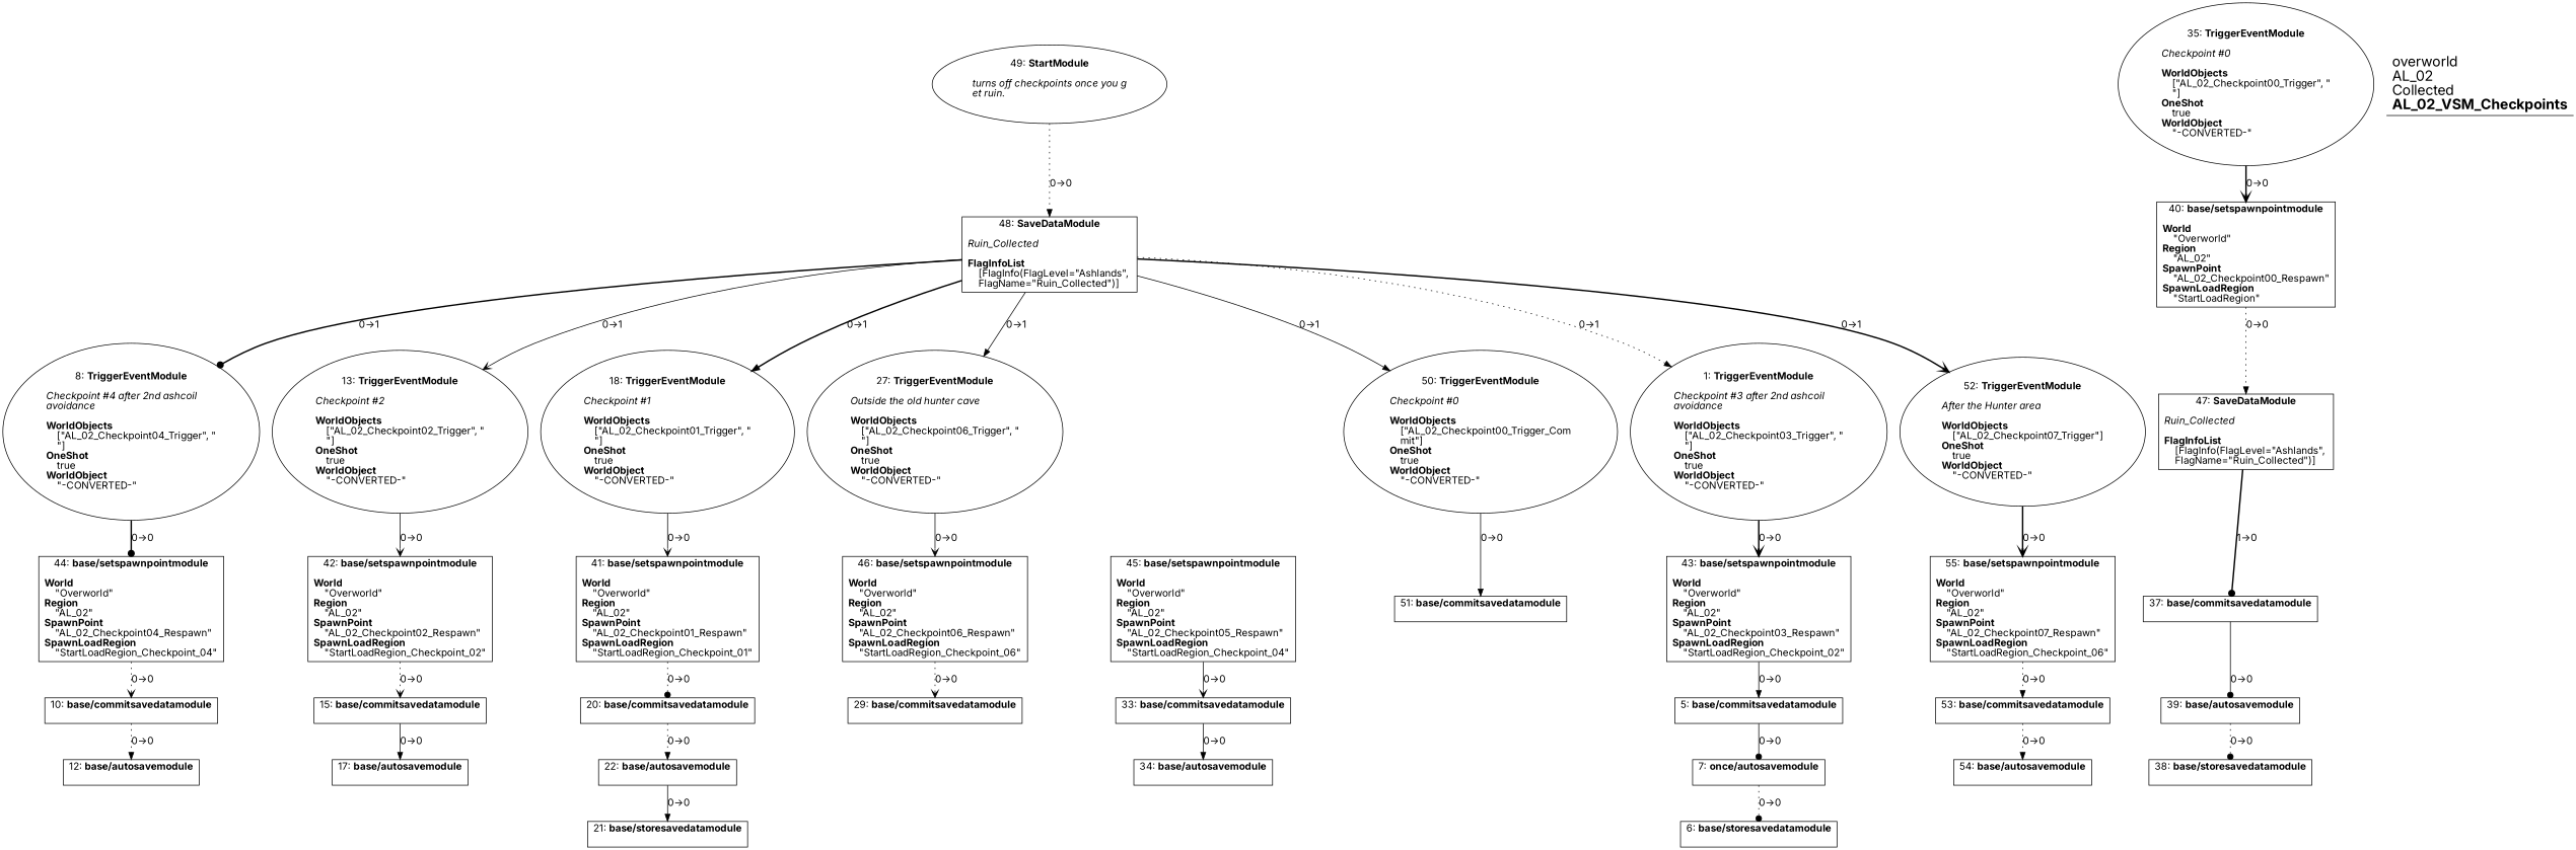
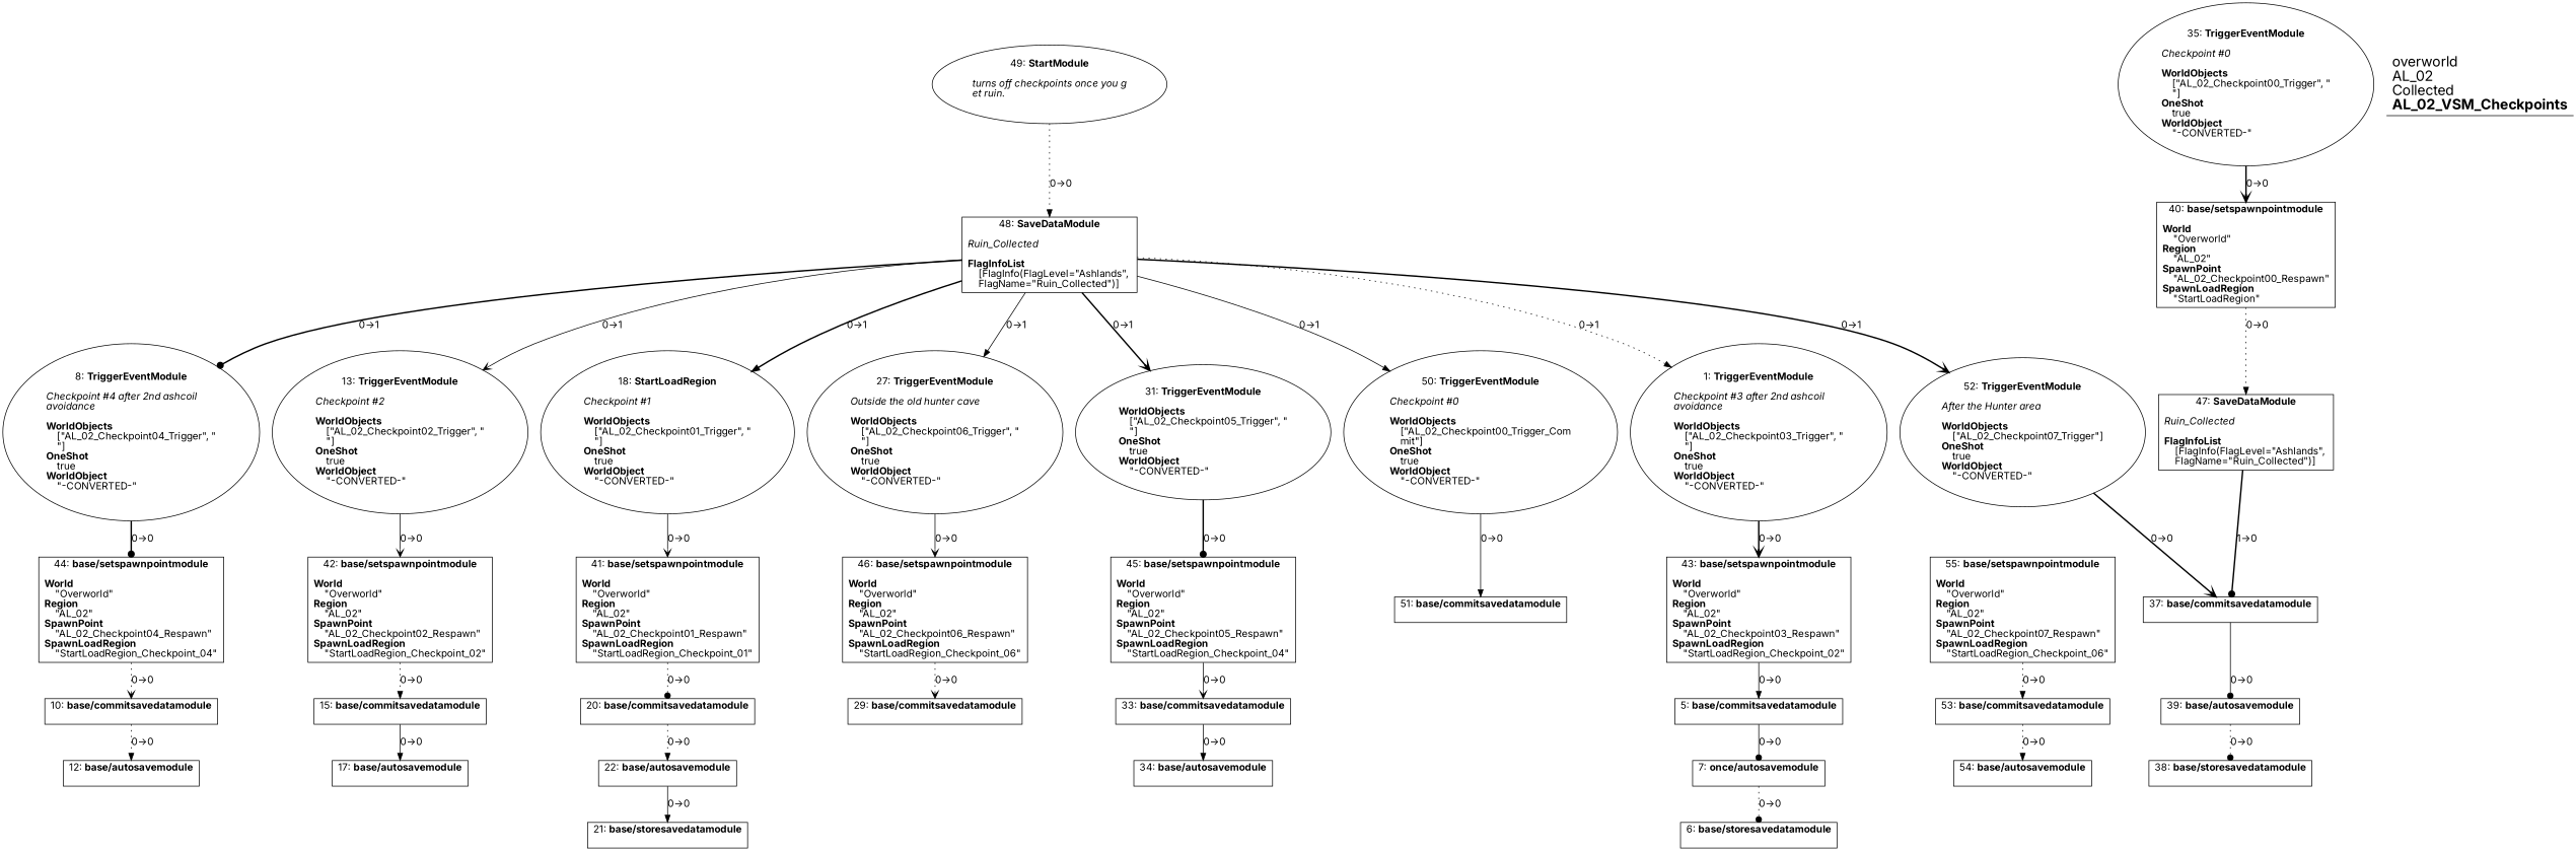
  digraph {
    fontname=Inter
    splines=spline
    node [fontname=Inter shape=box]
    edge [arrowhead=normal fontname=Inter style=solid]
    n1 [label=<1: <b>TriggerEventModule</b><br/><br/><i>Checkpoint #3 after 2nd ashcoil <br align="left"/>avoidance<br align="left"/></i><br align="left"/><b>WorldObjects</b><br align="left"/>    [&quot;AL_02_Checkpoint03_Trigger&quot;, &quot;<br align="left"/>    &quot;]<br align="left"/><b>OneShot</b><br align="left"/>    true<br align="left"/><b>WorldObject</b><br align="left"/>    &quot;-CONVERTED-&quot;<br align="left"/>> shape=oval]
    n2 [label=<43: <b>base/setspawnpointmodule</b><br/><br/><b>World</b><br align="left"/>    &quot;Overworld&quot;<br align="left"/><b>Region</b><br align="left"/>    &quot;AL_02&quot;<br align="left"/><b>SpawnPoint</b><br align="left"/>    &quot;AL_02_Checkpoint03_Respawn&quot;<br align="left"/><b>SpawnLoadRegion</b><br align="left"/>    &quot;StartLoadRegion_Checkpoint_02&quot;<br align="left"/>>]
    n3 [label=<5: <b>base/commitsavedatamodule</b><br/><br/>>]
    n4 [label=<7: <b>once/autosavemodule</b><br/><br/>>]
    n5 [label=<6: <b>base/storesavedatamodule</b><br/><br/>>]
    n6 [label=<8: <b>TriggerEventModule</b><br/><br/><i>Checkpoint #4 after 2nd ashcoil <br align="left"/>avoidance<br align="left"/></i><br align="left"/><b>WorldObjects</b><br align="left"/>    [&quot;AL_02_Checkpoint04_Trigger&quot;, &quot;<br align="left"/>    &quot;]<br align="left"/><b>OneShot</b><br align="left"/>    true<br align="left"/><b>WorldObject</b><br align="left"/>    &quot;-CONVERTED-&quot;<br align="left"/>> shape=oval]
    n7 [label=<44: <b>base/setspawnpointmodule</b><br/><br/><b>World</b><br align="left"/>    &quot;Overworld&quot;<br align="left"/><b>Region</b><br align="left"/>    &quot;AL_02&quot;<br align="left"/><b>SpawnPoint</b><br align="left"/>    &quot;AL_02_Checkpoint04_Respawn&quot;<br align="left"/><b>SpawnLoadRegion</b><br align="left"/>    &quot;StartLoadRegion_Checkpoint_04&quot;<br align="left"/>>]
    n8 [label=<10: <b>base/commitsavedatamodule</b><br/><br/>>]
    n9 [label=<12: <b>base/autosavemodule</b><br/><br/>>]
    n10 [label=<13: <b>TriggerEventModule</b><br/><br/><i>Checkpoint #2<br align="left"/></i><br align="left"/><b>WorldObjects</b><br align="left"/>    [&quot;AL_02_Checkpoint02_Trigger&quot;, &quot;<br align="left"/>    &quot;]<br align="left"/><b>OneShot</b><br align="left"/>    true<br align="left"/><b>WorldObject</b><br align="left"/>    &quot;-CONVERTED-&quot;<br align="left"/>> shape=oval]
    n11 [label=<42: <b>base/setspawnpointmodule</b><br/><br/><b>World</b><br align="left"/>    &quot;Overworld&quot;<br align="left"/><b>Region</b><br align="left"/>    &quot;AL_02&quot;<br align="left"/><b>SpawnPoint</b><br align="left"/>    &quot;AL_02_Checkpoint02_Respawn&quot;<br align="left"/><b>SpawnLoadRegion</b><br align="left"/>    &quot;StartLoadRegion_Checkpoint_02&quot;<br align="left"/>>]
    n12 [label=<15: <b>base/commitsavedatamodule</b><br/><br/>>]
    n13 [label=<17: <b>base/autosavemodule</b><br/><br/>>]
-   n14 [label=<18: <b>TriggerEventModule</b><br/><br/><i>Checkpoint #1<br align="left"/></i><br align="left"/><b>WorldObjects</b><br align="left"/>    [&quot;AL_02_Checkpoint01_Trigger&quot;, &quot;<br align="left"/>    &quot;]<br align="left"/><b>OneShot</b><br align="left"/>    true<br align="left"/><b>WorldObject</b><br align="left"/>    &quot;-CONVERTED-&quot;<br align="left"/>> shape=oval]
+   n14 [label=<18: <b>StartLoadRegion</b><br/><br/><i>Checkpoint #1<br align="left"/></i><br align="left"/><b>WorldObjects</b><br align="left"/>    [&quot;AL_02_Checkpoint01_Trigger&quot;, &quot;<br align="left"/>    &quot;]<br align="left"/><b>OneShot</b><br align="left"/>    true<br align="left"/><b>WorldObject</b><br align="left"/>    &quot;-CONVERTED-&quot;<br align="left"/>> shape=oval]
    n15 [label=<41: <b>base/setspawnpointmodule</b><br/><br/><b>World</b><br align="left"/>    &quot;Overworld&quot;<br align="left"/><b>Region</b><br align="left"/>    &quot;AL_02&quot;<br align="left"/><b>SpawnPoint</b><br align="left"/>    &quot;AL_02_Checkpoint01_Respawn&quot;<br align="left"/><b>SpawnLoadRegion</b><br align="left"/>    &quot;StartLoadRegion_Checkpoint_01&quot;<br align="left"/>>]
    n16 [label=<20: <b>base/commitsavedatamodule</b><br/><br/>>]
    n17 [label=<22: <b>base/autosavemodule</b><br/><br/>>]
    n18 [label=<21: <b>base/storesavedatamodule</b><br/><br/>>]
    n19 [label=<27: <b>TriggerEventModule</b><br/><br/><i>Outside the old hunter cave<br align="left"/></i><br align="left"/><b>WorldObjects</b><br align="left"/>    [&quot;AL_02_Checkpoint06_Trigger&quot;, &quot;<br align="left"/>    &quot;]<br align="left"/><b>OneShot</b><br align="left"/>    true<br align="left"/><b>WorldObject</b><br align="left"/>    &quot;-CONVERTED-&quot;<br align="left"/>> shape=oval]
    n20 [label=<46: <b>base/setspawnpointmodule</b><br/><br/><b>World</b><br align="left"/>    &quot;Overworld&quot;<br align="left"/><b>Region</b><br align="left"/>    &quot;AL_02&quot;<br align="left"/><b>SpawnPoint</b><br align="left"/>    &quot;AL_02_Checkpoint06_Respawn&quot;<br align="left"/><b>SpawnLoadRegion</b><br align="left"/>    &quot;StartLoadRegion_Checkpoint_06&quot;<br align="left"/>>]
    n21 [label=<29: <b>base/commitsavedatamodule</b><br/><br/>>]
+   n22 [label=<31: <b>TriggerEventModule</b><br/><br/><b>WorldObjects</b><br align="left"/>    [&quot;AL_02_Checkpoint05_Trigger&quot;, &quot;<br align="left"/>    &quot;]<br align="left"/><b>OneShot</b><br align="left"/>    true<br align="left"/><b>WorldObject</b><br align="left"/>    &quot;-CONVERTED-&quot;<br align="left"/>> shape=oval]
    n23 [label=<45: <b>base/setspawnpointmodule</b><br/><br/><b>World</b><br align="left"/>    &quot;Overworld&quot;<br align="left"/><b>Region</b><br align="left"/>    &quot;AL_02&quot;<br align="left"/><b>SpawnPoint</b><br align="left"/>    &quot;AL_02_Checkpoint05_Respawn&quot;<br align="left"/><b>SpawnLoadRegion</b><br align="left"/>    &quot;StartLoadRegion_Checkpoint_04&quot;<br align="left"/>>]
    n24 [label=<33: <b>base/commitsavedatamodule</b><br/><br/>>]
    n25 [label=<34: <b>base/autosavemodule</b><br/><br/>>]
    n26 [label=<35: <b>TriggerEventModule</b><br/><br/><i>Checkpoint #0<br align="left"/></i><br align="left"/><b>WorldObjects</b><br align="left"/>    [&quot;AL_02_Checkpoint00_Trigger&quot;, &quot;<br align="left"/>    &quot;]<br align="left"/><b>OneShot</b><br align="left"/>    true<br align="left"/><b>WorldObject</b><br align="left"/>    &quot;-CONVERTED-&quot;<br align="left"/>> shape=oval]
    n27 [label=<40: <b>base/setspawnpointmodule</b><br/><br/><b>World</b><br align="left"/>    &quot;Overworld&quot;<br align="left"/><b>Region</b><br align="left"/>    &quot;AL_02&quot;<br align="left"/><b>SpawnPoint</b><br align="left"/>    &quot;AL_02_Checkpoint00_Respawn&quot;<br align="left"/><b>SpawnLoadRegion</b><br align="left"/>    &quot;StartLoadRegion&quot;<br align="left"/>>]
    n28 [label=<47: <b>SaveDataModule</b><br/><br/><i>Ruin_Collected<br align="left"/></i><br align="left"/><b>FlagInfoList</b><br align="left"/>    [FlagInfo(FlagLevel=&quot;Ashlands&quot;, <br align="left"/>    FlagName=&quot;Ruin_Collected&quot;)]<br align="left"/>>]
    n29 [label=<37: <b>base/commitsavedatamodule</b><br/><br/>>]
    n30 [label=<39: <b>base/autosavemodule</b><br/><br/>>]
    n31 [label=<38: <b>base/storesavedatamodule</b><br/><br/>>]
    n32 [label=<48: <b>SaveDataModule</b><br/><br/><i>Ruin_Collected<br align="left"/></i><br align="left"/><b>FlagInfoList</b><br align="left"/>    [FlagInfo(FlagLevel=&quot;Ashlands&quot;, <br align="left"/>    FlagName=&quot;Ruin_Collected&quot;)]<br align="left"/>>]
    n33 [label=<50: <b>TriggerEventModule</b><br/><br/><i>Checkpoint #0<br align="left"/></i><br align="left"/><b>WorldObjects</b><br align="left"/>    [&quot;AL_02_Checkpoint00_Trigger_Com<br align="left"/>    mit&quot;]<br align="left"/><b>OneShot</b><br align="left"/>    true<br align="left"/><b>WorldObject</b><br align="left"/>    &quot;-CONVERTED-&quot;<br align="left"/>> shape=oval]
    n34 [label=<52: <b>TriggerEventModule</b><br/><br/><i>After the Hunter area<br align="left"/></i><br align="left"/><b>WorldObjects</b><br align="left"/>    [&quot;AL_02_Checkpoint07_Trigger&quot;]<br align="left"/><b>OneShot</b><br align="left"/>    true<br align="left"/><b>WorldObject</b><br align="left"/>    &quot;-CONVERTED-&quot;<br align="left"/>> shape=oval]
    n35 [label=<51: <b>base/commitsavedatamodule</b><br/><br/>>]
    n36 [label=<55: <b>base/setspawnpointmodule</b><br/><br/><b>World</b><br align="left"/>    &quot;Overworld&quot;<br align="left"/><b>Region</b><br align="left"/>    &quot;AL_02&quot;<br align="left"/><b>SpawnPoint</b><br align="left"/>    &quot;AL_02_Checkpoint07_Respawn&quot;<br align="left"/><b>SpawnLoadRegion</b><br align="left"/>    &quot;StartLoadRegion_Checkpoint_06&quot;<br align="left"/>>]
    n37 [label=<53: <b>base/commitsavedatamodule</b><br/><br/>>]
    n38 [label=<49: <b>StartModule</b><br/><br/><i>turns off checkpoints once you g<br align="left"/>et ruin.<br align="left"/></i><br align="left"/>> shape=oval]
    n39 [label=<54: <b>base/autosavemodule</b><br/><br/>>]
    n40 [label=<<font point-size="20">overworld<br align="left"/>AL_02<br align="left"/>Collected<br align="left"/><b>AL_02_VSM_Checkpoints</b><br align="left"/></font>> shape=underline]
    n1 -> n2 [arrowhead=vee label="0→0" style=bold]
    n2 -> n3 [label="0→0"]
    n3 -> n4 [arrowhead=dot label="0→0"]
    n4 -> n5 [arrowhead=dot label="0→0" style=dotted]
    n6 -> n7 [arrowhead=dot label="0→0" style=bold]
    n7 -> n8 [arrowhead=vee label="0→0" style=dotted]
    n8 -> n9 [label="0→0" style=dotted]
    n10 -> n11 [arrowhead=vee label="0→0"]
-   n11 -> n12 [arrowhead=vee label="0→0" style=dotted]
+   n11 -> n12 [label="0→0" style=dotted]
    n12 -> n13 [label="0→0"]
    n14 -> n15 [arrowhead=vee label="0→0"]
    n15 -> n16 [arrowhead=dot label="0→0" style=dotted]
    n16 -> n17 [label="0→0" style=dotted]
    n17 -> n18 [label="0→0"]
    n19 -> n20 [arrowhead=vee label="0→0"]
    n20 -> n21 [arrowhead=vee label="0→0" style=dotted]
+   n22 -> n23 [arrowhead=dot label="0→0" style=bold]
    n23 -> n24 [arrowhead=vee label="0→0"]
    n24 -> n25 [label="0→0"]
    n26 -> n27 [arrowhead=vee label="0→0" style=bold]
    n27 -> n28 [label="0→0" style=dotted]
    n28 -> n29 [arrowhead=dot label="1→0" style=bold]
    n29 -> n30 [arrowhead=dot label="0→0"]
    n30 -> n31 [arrowhead=dot label="0→0" style=dotted]
    n32 -> n1 [label="0→1" style=dotted]
    n32 -> n6 [arrowhead=dot label="0→1" style=bold]
    n32 -> n10 [arrowhead=vee label="0→1"]
    n32 -> n14 [label="0→1" style=bold]
    n32 -> n19 [label="0→1"]
+   n32 -> n22 [arrowhead=vee label="0→1" style=bold]
    n32 -> n33 [label="0→1"]
    n32 -> n34 [arrowhead=vee label="0→1" style=bold]
    n33 -> n35 [label="0→0"]
-   n34 -> n36 [arrowhead=vee label="0→0" style=bold]
+   n34 -> n29 [arrowhead=vee label="0→0" style=bold]
    n36 -> n37 [label="0→0" style=dotted]
    n37 -> n39 [label="0→0" style=dotted]
    n38 -> n32 [label="0→0" style=dotted]
  }
